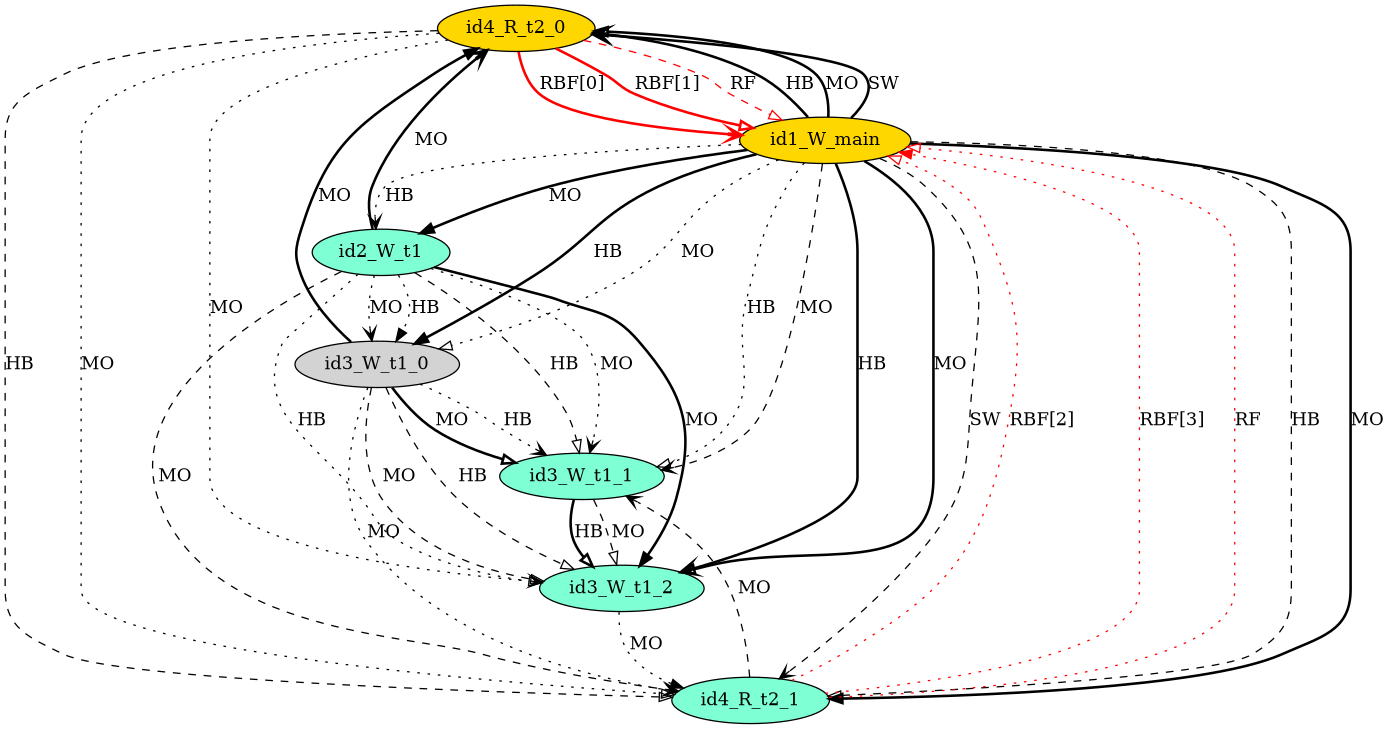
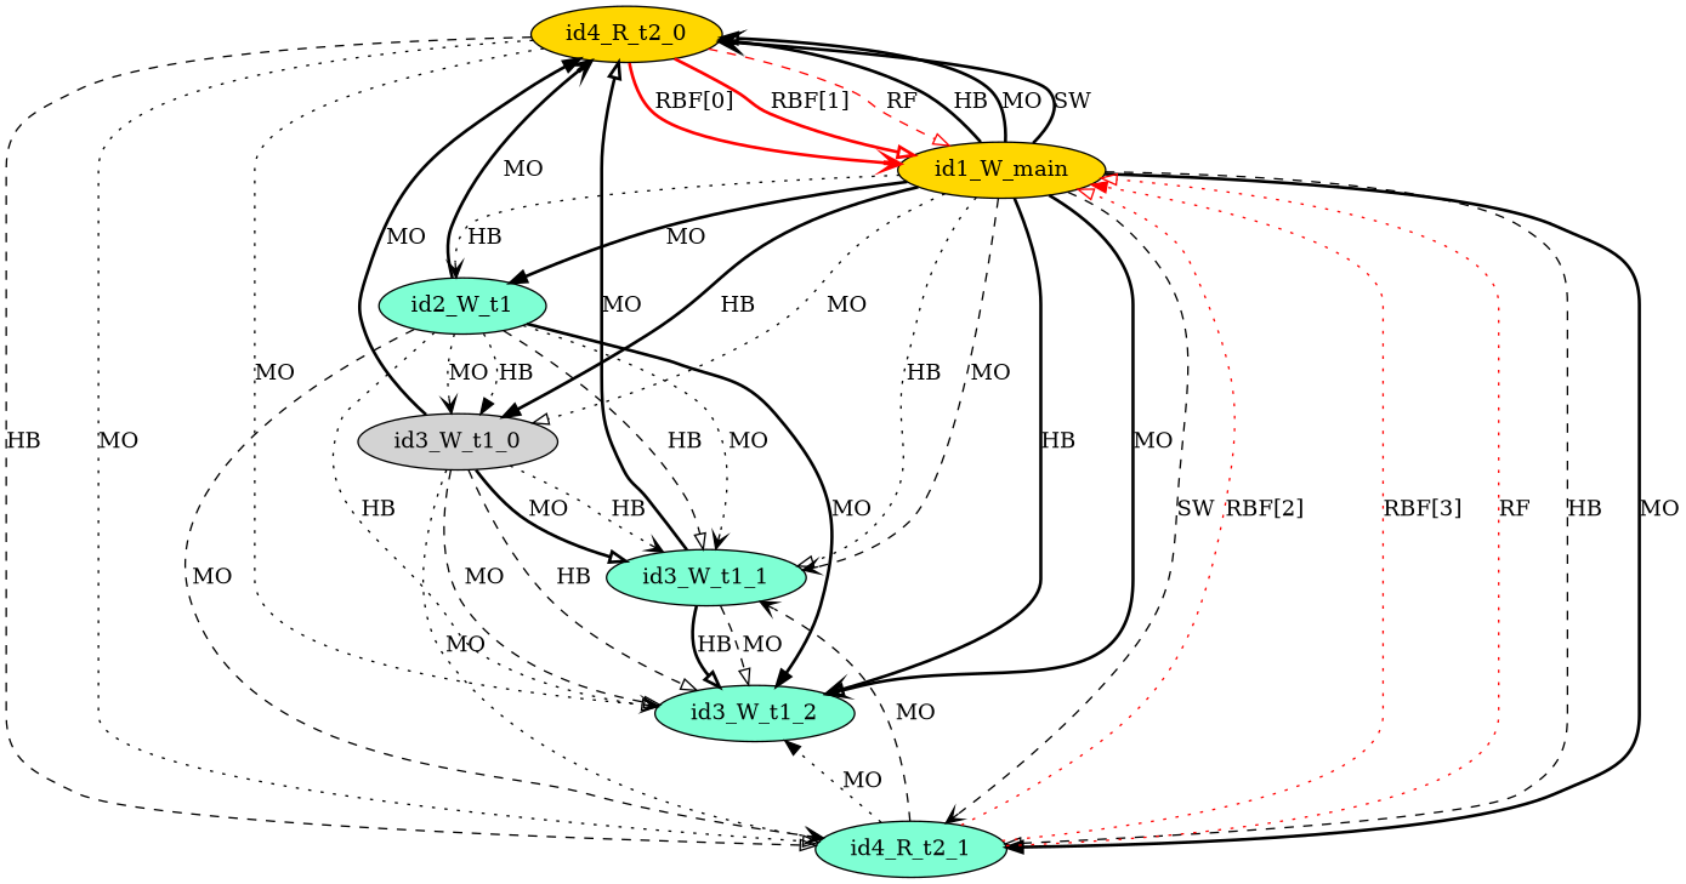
  digraph {
    rankdir=TB
    node [fillcolor=aquamarine style=filled]
    edge [arrowhead=onormal color=black style=bold]
    id4_R_t2_0 [fillcolor=gold]
    id1_W_main [fillcolor=gold]
    id4_R_t2_1
    id3_W_t1_2
    id2_W_t1
    id3_W_t1_0 [fillcolor=lightgrey]
    id3_W_t1_1
    id4_R_t2_0 -> id1_W_main [arrowhead=vee color=red label="RBF[0]"]
    id4_R_t2_0 -> id1_W_main [color=red label="RBF[1]"]
    id4_R_t2_0 -> id1_W_main [color=red label=RF style=dashed]
    id4_R_t2_0 -> id4_R_t2_1 [label=HB style=dashed]
    id4_R_t2_0 -> id4_R_t2_1 [label=MO style=dotted]
    id4_R_t2_0 -> id3_W_t1_2 [arrowhead=vee label=MO style=dotted]
    id1_W_main -> id4_R_t2_0 [arrowhead=vee label=HB]
    id1_W_main -> id4_R_t2_0 [label=MO]
    id1_W_main -> id4_R_t2_0 [arrowhead=vee label=SW]
    id1_W_main -> id4_R_t2_1 [label=HB style=dashed]
    id1_W_main -> id4_R_t2_1 [arrowhead=normal label=MO]
    id1_W_main -> id4_R_t2_1 [arrowhead=vee label=SW style=dashed]
    id1_W_main -> id3_W_t1_2 [arrowhead=vee label=HB]
    id1_W_main -> id3_W_t1_2 [label=MO]
    id1_W_main -> id2_W_t1 [arrowhead=vee label=HB style=dotted]
    id1_W_main -> id2_W_t1 [arrowhead=normal label=MO]
    id1_W_main -> id3_W_t1_0 [arrowhead=normal label=HB]
    id1_W_main -> id3_W_t1_0 [label=MO style=dotted]
    id1_W_main -> id3_W_t1_1 [label=HB style=dotted]
    id1_W_main -> id3_W_t1_1 [arrowhead=vee label=MO style=dashed]
    id4_R_t2_1 -> id1_W_main [color=red label="RBF[2]" style=dotted]
    id4_R_t2_1 -> id1_W_main [arrowhead=normal color=red label="RBF[3]" style=dotted]
    id4_R_t2_1 -> id1_W_main [color=red label=RF style=dotted]
    id4_R_t2_1 -> id3_W_t1_1 [arrowhead=vee label=MO style=dashed]
-   id3_W_t1_2 -> id4_R_t2_1 [arrowhead=normal label=MO style=dotted]
+   id4_R_t2_1 -> id3_W_t1_2 [arrowhead=normal label=MO style=dotted]
    id2_W_t1 -> id4_R_t2_0 [arrowhead=vee label=MO]
    id2_W_t1 -> id4_R_t2_1 [arrowhead=vee label=MO style=dashed]
    id2_W_t1 -> id3_W_t1_2 [label=HB style=dotted]
    id2_W_t1 -> id3_W_t1_2 [arrowhead=normal label=MO]
    id2_W_t1 -> id3_W_t1_0 [arrowhead=normal label=HB style=dotted]
    id2_W_t1 -> id3_W_t1_0 [arrowhead=vee label=MO style=dotted]
    id2_W_t1 -> id3_W_t1_1 [label=HB style=dashed]
    id2_W_t1 -> id3_W_t1_1 [arrowhead=vee label=MO style=dotted]
    id3_W_t1_0 -> id4_R_t2_0 [arrowhead=normal label=MO]
    id3_W_t1_0 -> id4_R_t2_1 [arrowhead=vee label=MO style=dotted]
    id3_W_t1_0 -> id3_W_t1_2 [label=HB style=dashed]
    id3_W_t1_0 -> id3_W_t1_2 [label=MO style=dashed]
    id3_W_t1_0 -> id3_W_t1_1 [arrowhead=vee label=HB style=dotted]
    id3_W_t1_0 -> id3_W_t1_1 [label=MO]
+   id3_W_t1_1 -> id4_R_t2_0 [label=MO]
    id3_W_t1_1 -> id3_W_t1_2 [label=HB]
    id3_W_t1_1 -> id3_W_t1_2 [label=MO style=dashed]
  }
